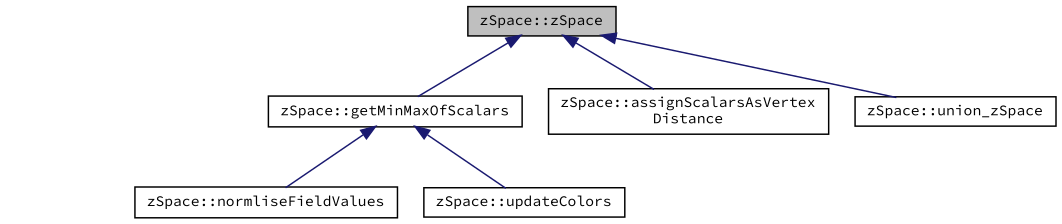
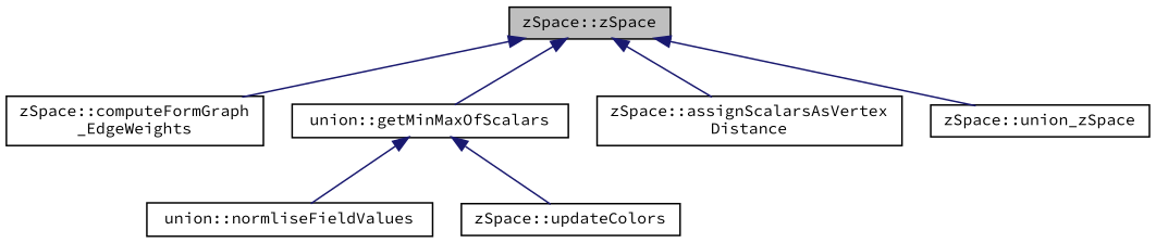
  digraph {
    fontname="Source Code Pro"
    rankdir=TB
    node [color=black fillcolor=white fontname="Source Code Pro" fontsize=10 shape=record style=filled]
    edge [color=midnightblue dir=back fontname="Source Code Pro" fontsize=10 labelfontname=Helvetica labelfontsize=10 style=solid]
    n1 [fillcolor=grey75 fontcolor=black height=0.2 label="zSpace::zSpace" width=0.4]
-   n3 [height=0.2 label="zSpace::getMinMaxOfScalars" width=0.4]
+   n2 [height=0.2 label="zSpace::computeFormGraph\l_EdgeWeights" width=0.4]
+   n3 [height=0.2 label="union::getMinMaxOfScalars" width=0.4]
    n4 [height=0.2 label="zSpace::assignScalarsAsVertex\lDistance" width=0.4]
    n5 [height=0.2 label="zSpace::union_zSpace" width=0.4]
-   n6 [height=0.2 label="zSpace::normliseFieldValues" width=0.4]
+   n6 [height=0.2 label="union::normliseFieldValues" width=0.4]
    n7 [height=0.2 label="zSpace::updateColors" width=0.4]
+   n1 -> n2
    n1 -> n3
    n1 -> n4
    n1 -> n5
    n3 -> n6
    n3 -> n7
  }
